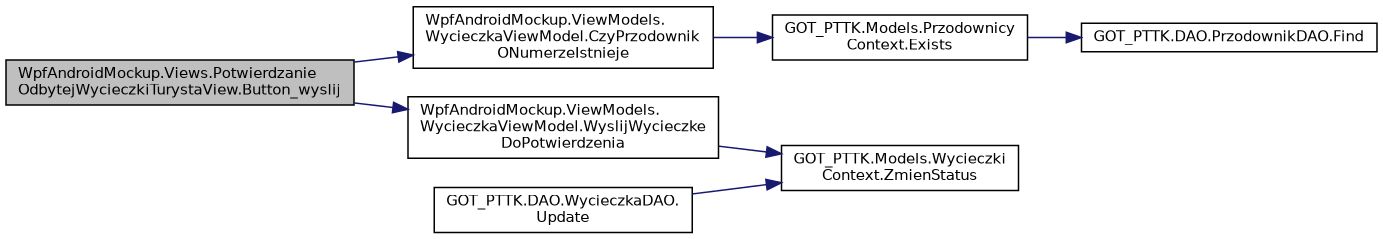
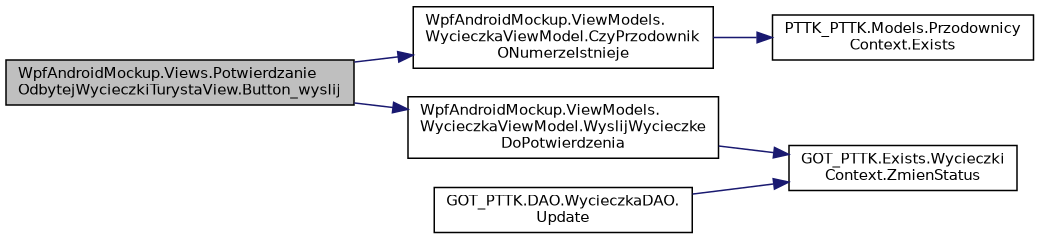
  digraph {
    rankdir=LR
    node [color=black fillcolor=white fontname=Helvetica fontsize=10 shape=record style=filled]
    edge [color=midnightblue fontname=Helvetica fontsize=10 labelfontname=Helvetica labelfontsize=10 style=solid]
    n1 [fillcolor=grey75 fontcolor=black height=0.2 label="WpfAndroidMockup.Views.Potwierdzanie\lOdbytejWycieczkiTurystaView.Button_wyslij" width=0.4]
    n2 [height=0.2 label="WpfAndroidMockup.ViewModels.\lWycieczkaViewModel.CzyPrzodownik\lONumerzeIstnieje" width=0.4]
    n3 [height=0.2 label="WpfAndroidMockup.ViewModels.\lWycieczkaViewModel.WyslijWycieczke\lDoPotwierdzenia" width=0.4]
-   n4 [height=0.2 label="GOT_PTTK.Models.Przodownicy\lContext.Exists" width=0.4]
-   n5 [height=0.2 label="GOT_PTTK.Models.Wycieczki\lContext.ZmienStatus" width=0.4]
-   n6 [height=0.2 label="GOT_PTTK.DAO.PrzodownikDAO.Find" width=0.4]
+   n4 [height=0.2 label="PTTK_PTTK.Models.Przodownicy\lContext.Exists" width=0.4]
+   n5 [height=0.2 label="GOT_PTTK.Exists.Wycieczki\lContext.ZmienStatus" width=0.4]
    n7 [height=0.2 label="GOT_PTTK.DAO.WycieczkaDAO.\lUpdate" width=0.4]
    n1 -> n2
    n1 -> n3
    n2 -> n4
    n3 -> n5
-   n4 -> n6
    n7 -> n5
  }
